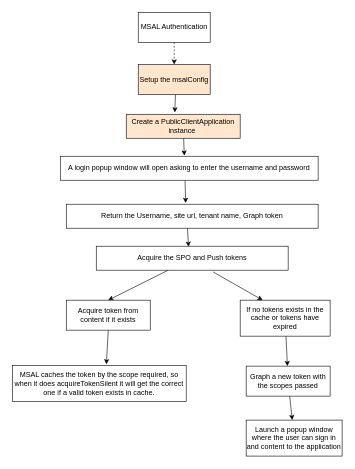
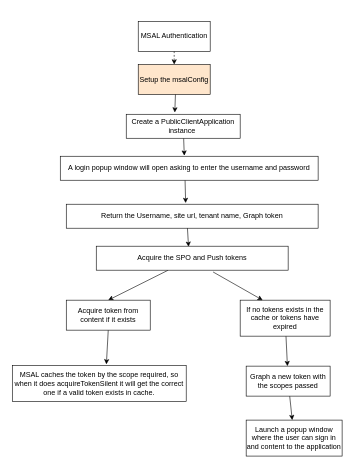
  <mxCell id="0" />
  <mxCell id="1" parent="0" />
  <mxCell id="2" value="" style="edgeStyle=none;html=1;exitX=0.5;exitY=1;exitDx=0;exitDy=0;entryX=0.5;entryY=0;entryDx=0;entryDy=0;dashed=1;" edge="1" parent="1" source="3" target="5"><mxGeometry relative="1" as="geometry"><mxPoint x="292.273" y="1" as="sourcePoint" /><mxPoint x="303.182" y="121" as="targetPoint" /></mxGeometry></mxCell>
- <mxCell id="3" value="MSAL Authentication" style="whiteSpace=wrap;html=1;" vertex="1" parent="1"><mxGeometry x="230" width="120" height="50" as="geometry" y="20" /></mxCell>
+ <mxCell id="3" value="MSAL Authentication" style="whiteSpace=wrap;html=1;" vertex="1" parent="1"><mxGeometry x="230" y="35" width="120" height="50" as="geometry" /></mxCell>
  <mxCell id="4" value="" style="edgeStyle=none;html=1;entryX=0.421;entryY=-0.025;entryDx=0;entryDy=0;entryPerimeter=0;" edge="1" parent="1"><mxGeometry relative="1" as="geometry"><mxPoint x="292.202" y="154" as="sourcePoint" /><mxPoint x="290.99" y="187" as="targetPoint" /><Array as="points" /></mxGeometry></mxCell>
  <mxCell id="5" value="Setup the msalConfig" style="whiteSpace=wrap;html=1;fillColor=#ffe6cc;" vertex="1" parent="1"><mxGeometry x="230" y="107" width="120" height="50" as="geometry" /></mxCell>
  <mxCell id="6" value="" style="edgeStyle=none;html=1;startArrow=none;exitX=0.484;exitY=1;exitDx=0;exitDy=0;exitPerimeter=0;entryX=0.474;entryY=-0.05;entryDx=0;entryDy=0;entryPerimeter=0;" edge="1" parent="1" source="21" target="10"><mxGeometry relative="1" as="geometry"><mxPoint x="311.25" y="300" as="sourcePoint" /><mxPoint x="308" y="330" as="targetPoint" /></mxGeometry></mxCell>
  <mxCell id="7" value="" style="edgeStyle=none;html=1;entryX=0.481;entryY=-0.025;entryDx=0;entryDy=0;entryPerimeter=0;" edge="1" parent="1" source="8" target="21"><mxGeometry relative="1" as="geometry" /></mxCell>
- <mxCell id="8" value="Create a PublicClientApplication instance&amp;nbsp;" style="whiteSpace=wrap;html=1;fillColor=#ffe6cc;" vertex="1" parent="1"><mxGeometry x="210" y="190" width="190" height="40" as="geometry" /></mxCell>
+ <mxCell id="8" value="Create a PublicClientApplication instance&amp;nbsp;" style="whiteSpace=wrap;html=1;" vertex="1" parent="1"><mxGeometry x="210" y="190" width="190" height="40" as="geometry" /></mxCell>
  <mxCell id="9" value="" style="edgeStyle=none;html=1;exitX=0.481;exitY=0.975;exitDx=0;exitDy=0;exitPerimeter=0;entryX=0.481;entryY=0.025;entryDx=0;entryDy=0;entryPerimeter=0;" edge="1" parent="1" source="10" target="12"><mxGeometry relative="1" as="geometry" /></mxCell>
  <mxCell id="10" value="Return the Username, site url, tenant name, Graph token" style="whiteSpace=wrap;html=1;" vertex="1" parent="1"><mxGeometry x="110" y="340" width="420" height="40" as="geometry" /></mxCell>
  <mxCell id="11" value="" style="edgeStyle=none;html=1;entryX=0.5;entryY=0;entryDx=0;entryDy=0;" edge="1" parent="1" source="12" target="16"><mxGeometry relative="1" as="geometry"><mxPoint x="320" y="520" as="targetPoint" /></mxGeometry></mxCell>
  <mxCell id="12" value="Acquire the SPO and Push tokens" style="whiteSpace=wrap;html=1;" vertex="1" parent="1"><mxGeometry x="160" y="410" width="320" height="40" as="geometry" /></mxCell>
  <mxCell id="13" value="" style="edgeStyle=none;html=1;" edge="1" parent="1" source="14" target="20"><mxGeometry relative="1" as="geometry" /></mxCell>
  <mxCell id="14" value="Graph a new token with the scopes passed" style="whiteSpace=wrap;html=1;" vertex="1" parent="1"><mxGeometry x="410" y="610" width="140" height="50" as="geometry" /></mxCell>
  <mxCell id="15" value="" style="edgeStyle=none;html=1;entryX=0.541;entryY=-0.033;entryDx=0;entryDy=0;entryPerimeter=0;exitX=0.5;exitY=1;exitDx=0;exitDy=0;" edge="1" parent="1" source="16" target="17"><mxGeometry relative="1" as="geometry" /></mxCell>
  <mxCell id="16" value="Acquire token from content if it exists" style="whiteSpace=wrap;html=1;" vertex="1" parent="1"><mxGeometry x="110" y="500" width="140" height="50" as="geometry" /></mxCell>
  <mxCell id="17" value="&lt;span dir=&quot;ltr&quot; class=&quot;ui-provider bhf bhg jl bhh bhi bhj bhk bhl bhm bhn bho bhp bhq bhr bhs bht bhu bhv bhw bhx bhy bhz bia bib bic bid bie bif big bih bii bij bik bil bim&quot;&gt;MSAL caches the token by the scope required, so when it does acquireTokenSilent it will get the correct one if a valid token exists in cache.&lt;/span&gt;" style="whiteSpace=wrap;html=1;" vertex="1" parent="1"><mxGeometry x="20" y="609" width="290" height="60" as="geometry" /></mxCell>
  <mxCell id="18" value="" style="edgeStyle=none;html=1;" edge="1" parent="1" source="19" target="14"><mxGeometry relative="1" as="geometry" /></mxCell>
  <mxCell id="19" value="If no tokens exists in the cache or tokens have expired" style="whiteSpace=wrap;html=1;" vertex="1" parent="1"><mxGeometry x="400" y="500" width="150" height="60" as="geometry" /></mxCell>
  <mxCell id="20" value="Launch a popup window where the user can sign in and content to the application" style="whiteSpace=wrap;html=1;" vertex="1" parent="1"><mxGeometry x="410" y="700" width="160" height="60" as="geometry" /></mxCell>
  <mxCell id="21" value="A login popup window will open asking to enter the username and password" style="whiteSpace=wrap;html=1;" vertex="1" parent="1"><mxGeometry x="100" y="260" width="430" height="40" as="geometry" /></mxCell>
  <mxCell id="22" value="" style="edgeStyle=none;html=1;entryX=0.25;entryY=0;entryDx=0;entryDy=0;exitX=0.609;exitY=1.075;exitDx=0;exitDy=0;exitPerimeter=0;" edge="1" parent="1" source="12" target="19"><mxGeometry relative="1" as="geometry"><mxPoint x="290" y="460" as="sourcePoint" /><mxPoint x="190" y="510" as="targetPoint" /><Array as="points" /></mxGeometry></mxCell>
